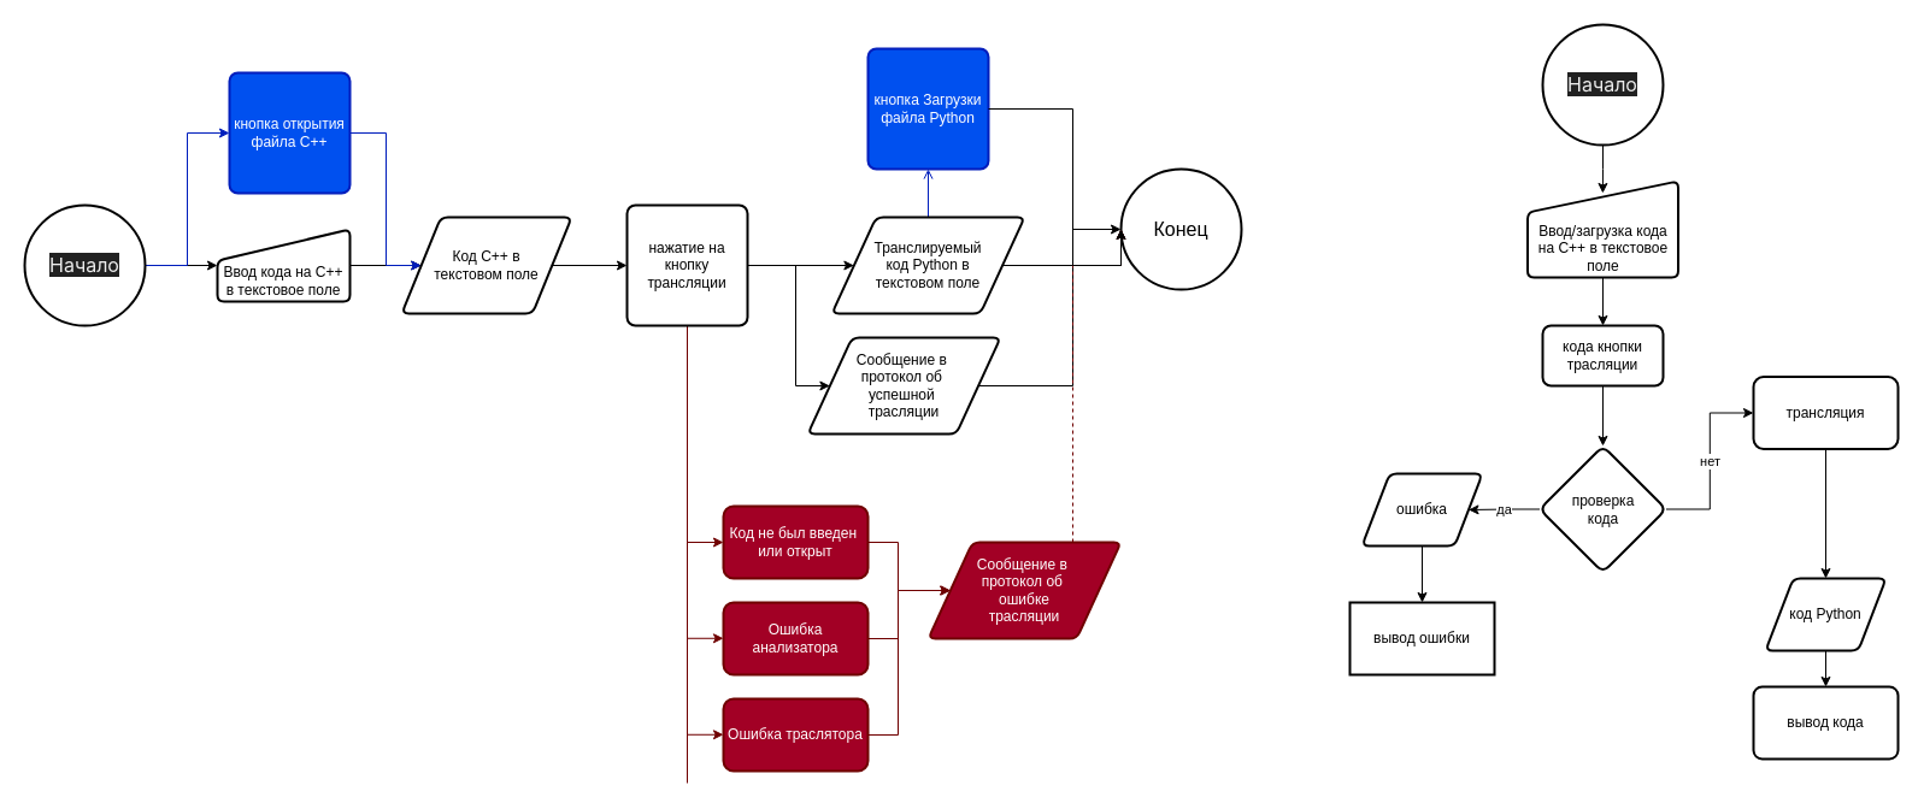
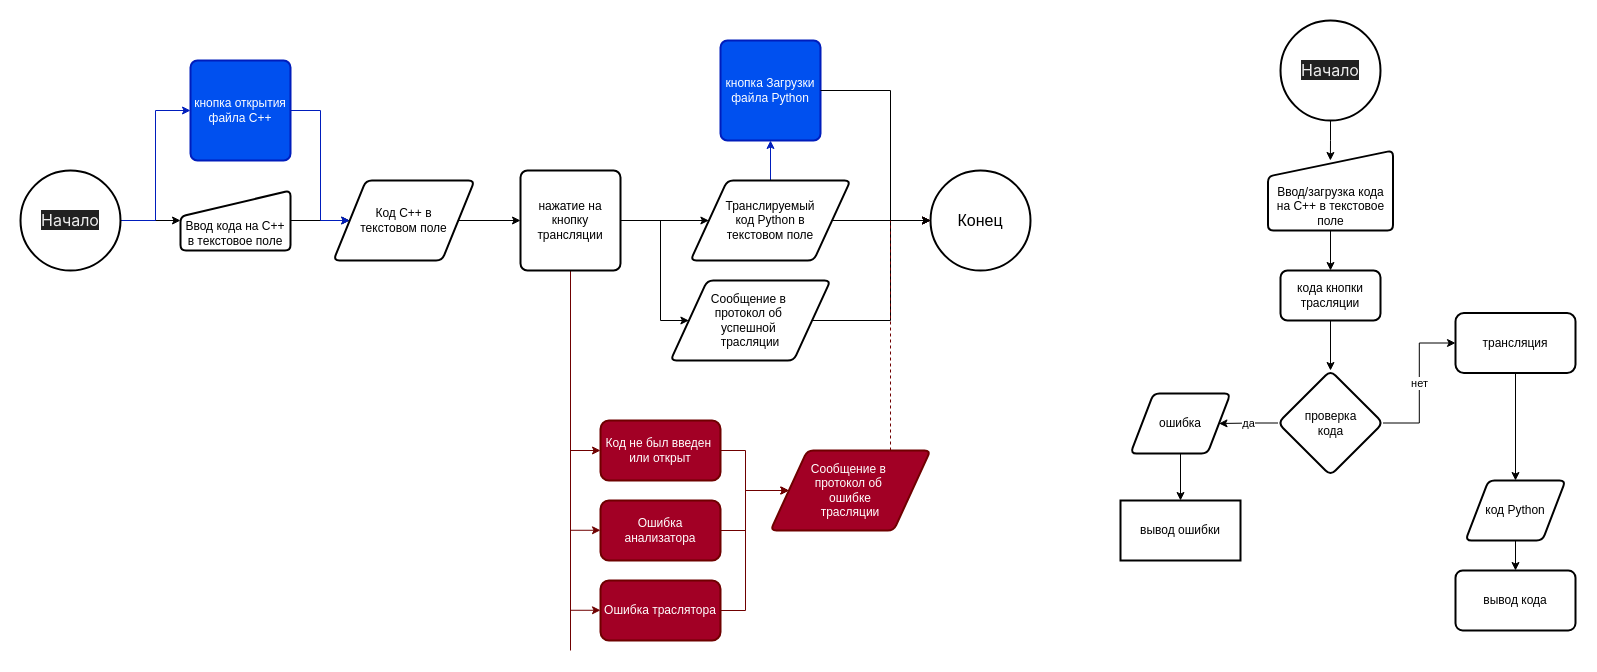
  <mxCell id="0" />
  <mxCell id="1" parent="0" />
  <mxCell id="2" style="edgeStyle=orthogonalEdgeStyle;rounded=0;orthogonalLoop=1;jettySize=auto;html=1;entryX=0;entryY=0.5;entryDx=0;entryDy=0;" edge="1" parent="1" source="4" target="6"><mxGeometry relative="1" as="geometry" /></mxCell>
  <mxCell id="3" style="edgeStyle=orthogonalEdgeStyle;rounded=0;orthogonalLoop=1;jettySize=auto;html=1;entryX=0;entryY=0.5;entryDx=0;entryDy=0;fillColor=#0050ef;strokeColor=#001DBC;" edge="1" parent="1" source="4" target="8"><mxGeometry relative="1" as="geometry" /></mxCell>
  <mxCell id="4" value="&lt;div style=&quot;&quot;&gt;&lt;font face=&quot;ui-sans-serif, -apple-system, system-ui, Segoe UI, Helvetica, Apple Color Emoji, Arial, sans-serif, Segoe UI Emoji, Segoe UI Symbol&quot; color=&quot;#ececec&quot;&gt;&lt;span style=&quot;font-size: 16px; background-color: rgb(33, 33, 33);&quot;&gt;Начало&lt;/span&gt;&lt;/font&gt;&lt;/div&gt;" style="strokeWidth=2;html=1;shape=mxgraph.flowchart.start_2;whiteSpace=wrap;align=center;" vertex="1" parent="1"><mxGeometry x="20" y="170" width="100" height="100" as="geometry" /></mxCell>
  <mxCell id="5" style="edgeStyle=orthogonalEdgeStyle;rounded=0;orthogonalLoop=1;jettySize=auto;html=1;entryX=0;entryY=0.5;entryDx=0;entryDy=0;" edge="1" parent="1" source="6" target="16"><mxGeometry relative="1" as="geometry" /></mxCell>
  <mxCell id="6" value="Ввод кода на С++ в текстовое поле" style="html=1;strokeWidth=2;shape=manualInput;whiteSpace=wrap;rounded=1;size=26;arcSize=11;verticalAlign=bottom;" vertex="1" parent="1"><mxGeometry x="180" y="190" width="110" height="60" as="geometry" /></mxCell>
  <mxCell id="7" style="edgeStyle=orthogonalEdgeStyle;rounded=0;orthogonalLoop=1;jettySize=auto;html=1;entryX=0;entryY=0.5;entryDx=0;entryDy=0;fillColor=#0050ef;strokeColor=#001DBC;" edge="1" parent="1" source="8" target="16"><mxGeometry relative="1" as="geometry"><Array as="points"><mxPoint x="320" y="110" /><mxPoint x="320" y="220" /></Array></mxGeometry></mxCell>
  <mxCell id="8" value="кнопка открытия файла C++" style="rounded=1;whiteSpace=wrap;html=1;absoluteArcSize=1;arcSize=14;strokeWidth=2;fillColor=#0050ef;fontColor=#ffffff;strokeColor=#001DBC;" vertex="1" parent="1"><mxGeometry x="190" y="60" width="100" height="100" as="geometry" /></mxCell>
  <mxCell id="9" style="edgeStyle=orthogonalEdgeStyle;rounded=0;orthogonalLoop=1;jettySize=auto;html=1;entryX=0;entryY=0.5;entryDx=0;entryDy=0;" edge="1" parent="1" source="12" target="14"><mxGeometry relative="1" as="geometry" /></mxCell>
  <mxCell id="10" style="edgeStyle=orthogonalEdgeStyle;rounded=0;orthogonalLoop=1;jettySize=auto;html=1;entryX=0;entryY=0.5;entryDx=0;entryDy=0;" edge="1" parent="1" source="12" target="18"><mxGeometry relative="1" as="geometry"><Array as="points"><mxPoint x="660" y="220" /><mxPoint x="660" y="320" /></Array></mxGeometry></mxCell>
  <mxCell id="11" style="edgeStyle=orthogonalEdgeStyle;rounded=0;orthogonalLoop=1;jettySize=auto;html=1;strokeWidth=1;endArrow=none;endFill=0;fillColor=#a20025;strokeColor=#6F0000;" edge="1" parent="1"><mxGeometry relative="1" as="geometry"><mxPoint x="570" y="650" as="targetPoint" /><mxPoint x="570" y="230" as="sourcePoint" /></mxGeometry></mxCell>
  <mxCell id="12" value="нажатие на кнопку трансляции" style="rounded=1;whiteSpace=wrap;html=1;absoluteArcSize=1;arcSize=14;strokeWidth=2;" vertex="1" parent="1"><mxGeometry x="520" y="170" width="100" height="100" as="geometry" /></mxCell>
- <mxCell id="13" style="edgeStyle=orthogonalEdgeStyle;rounded=0;orthogonalLoop=1;jettySize=auto;html=1;entryX=0.5;entryY=1;entryDx=0;entryDy=0;fillColor=#0050ef;strokeColor=#001DBC;endArrow=open;" edge="1" parent="1" source="14" target="17"><mxGeometry relative="1" as="geometry" /></mxCell>
+ <mxCell id="13" style="edgeStyle=orthogonalEdgeStyle;rounded=0;orthogonalLoop=1;jettySize=auto;html=1;entryX=0.5;entryY=1;entryDx=0;entryDy=0;fillColor=#0050ef;strokeColor=#001DBC;" edge="1" parent="1" source="14" target="17"><mxGeometry relative="1" as="geometry" /></mxCell>
  <mxCell id="14" value="Транслируемый &lt;br&gt;код Python в&lt;br&gt;текстовом поле" style="shape=parallelogram;html=1;strokeWidth=2;perimeter=parallelogramPerimeter;whiteSpace=wrap;rounded=1;arcSize=12;size=0.23;" vertex="1" parent="1"><mxGeometry x="690" y="180" width="160" height="80" as="geometry" /></mxCell>
  <mxCell id="15" style="edgeStyle=orthogonalEdgeStyle;rounded=0;orthogonalLoop=1;jettySize=auto;html=1;entryX=0;entryY=0.5;entryDx=0;entryDy=0;" edge="1" parent="1" source="16" target="12"><mxGeometry relative="1" as="geometry" /></mxCell>
  <mxCell id="16" value="Код С++ в &lt;br&gt;текстовом поле" style="shape=parallelogram;html=1;strokeWidth=2;perimeter=parallelogramPerimeter;whiteSpace=wrap;rounded=1;arcSize=12;size=0.23;" vertex="1" parent="1"><mxGeometry x="333" y="180" width="141" height="80" as="geometry" /></mxCell>
  <mxCell id="17" value="кнопка Загрузки файла Python" style="rounded=1;whiteSpace=wrap;html=1;absoluteArcSize=1;arcSize=14;strokeWidth=2;fillColor=#0050ef;fontColor=#ffffff;strokeColor=#001DBC;" vertex="1" parent="1"><mxGeometry x="720" y="40" width="100" height="100" as="geometry" /></mxCell>
  <mxCell id="18" value="Сообщение в&amp;nbsp;&lt;div&gt;протокол об&amp;nbsp;&lt;/div&gt;&lt;div&gt;успешной&amp;nbsp;&lt;/div&gt;&lt;div&gt;трасляции&lt;/div&gt;" style="shape=parallelogram;html=1;strokeWidth=2;perimeter=parallelogramPerimeter;whiteSpace=wrap;rounded=1;arcSize=12;size=0.23;" vertex="1" parent="1"><mxGeometry x="670" y="280" width="160" height="80" as="geometry" /></mxCell>
  <mxCell id="19" style="edgeStyle=orthogonalEdgeStyle;rounded=0;orthogonalLoop=1;jettySize=auto;html=1;entryX=0;entryY=0.5;entryDx=0;entryDy=0;fillColor=#a20025;strokeColor=#6F0000;" edge="1" parent="1" source="20" target="24"><mxGeometry relative="1" as="geometry" /></mxCell>
  <mxCell id="20" value="Код не был введен&amp;nbsp;&lt;br&gt;или открыт" style="whiteSpace=wrap;html=1;rounded=1;arcSize=14;strokeWidth=2;fillColor=#a20025;fontColor=#ffffff;strokeColor=#6F0000;" vertex="1" parent="1"><mxGeometry x="600" y="420" width="120" height="60" as="geometry" /></mxCell>
- <mxCell id="21" value="&lt;font style=&quot;font-size: 16px;&quot;&gt;Конец&lt;/font&gt;" style="strokeWidth=2;html=1;shape=mxgraph.flowchart.start_2;whiteSpace=wrap;" vertex="1" parent="1"><mxGeometry x="930" y="140" width="100" height="100" as="geometry" /></mxCell>
+ <mxCell id="21" value="&lt;font style=&quot;font-size: 16px;&quot;&gt;Конец&lt;/font&gt;" style="strokeWidth=2;html=1;shape=mxgraph.flowchart.start_2;whiteSpace=wrap;" vertex="1" parent="1"><mxGeometry x="930" y="170" width="100" height="100" as="geometry" /></mxCell>
  <mxCell id="22" style="edgeStyle=orthogonalEdgeStyle;rounded=0;orthogonalLoop=1;jettySize=auto;html=1;entryX=0;entryY=0.5;entryDx=0;entryDy=0;entryPerimeter=0;" edge="1" parent="1" source="14" target="21"><mxGeometry relative="1" as="geometry" /></mxCell>
  <mxCell id="23" style="edgeStyle=orthogonalEdgeStyle;rounded=0;orthogonalLoop=1;jettySize=auto;html=1;entryX=0;entryY=0.5;entryDx=0;entryDy=0;entryPerimeter=0;" edge="1" parent="1" source="18" target="21"><mxGeometry relative="1" as="geometry"><Array as="points"><mxPoint x="890" y="320" /><mxPoint x="890" y="220" /></Array></mxGeometry></mxCell>
  <mxCell id="24" value="Сообщение в&amp;nbsp;&lt;div&gt;протокол об&amp;nbsp;&lt;/div&gt;&lt;div&gt;ошибке&lt;/div&gt;&lt;div&gt;трасляции&lt;/div&gt;" style="shape=parallelogram;html=1;strokeWidth=2;perimeter=parallelogramPerimeter;whiteSpace=wrap;rounded=1;arcSize=12;size=0.23;fillColor=#a20025;fontColor=#ffffff;strokeColor=#6F0000;" vertex="1" parent="1"><mxGeometry x="770" y="450" width="160" height="80" as="geometry" /></mxCell>
  <mxCell id="25" style="edgeStyle=orthogonalEdgeStyle;rounded=0;orthogonalLoop=1;jettySize=auto;html=1;entryX=0;entryY=0.5;entryDx=0;entryDy=0;fillColor=#a20025;strokeColor=#6F0000;" edge="1" parent="1" source="26" target="24"><mxGeometry relative="1" as="geometry" /></mxCell>
  <mxCell id="26" value="Ошибка анализатора" style="whiteSpace=wrap;html=1;rounded=1;arcSize=14;strokeWidth=2;fillColor=#a20025;fontColor=#ffffff;strokeColor=#6F0000;" vertex="1" parent="1"><mxGeometry x="600" y="500" width="120" height="60" as="geometry" /></mxCell>
  <mxCell id="27" style="edgeStyle=orthogonalEdgeStyle;rounded=0;orthogonalLoop=1;jettySize=auto;html=1;entryX=0;entryY=0.5;entryDx=0;entryDy=0;entryPerimeter=0;fillColor=#a20025;strokeColor=#6F0000;dashed=1;" edge="1" parent="1" source="24" target="21"><mxGeometry relative="1" as="geometry"><Array as="points"><mxPoint x="890" y="220" /></Array></mxGeometry></mxCell>
  <mxCell id="28" value="" style="endArrow=classic;html=1;rounded=0;entryX=0;entryY=0.5;entryDx=0;entryDy=0;fillColor=#a20025;strokeColor=#6F0000;" edge="1" parent="1" target="20"><mxGeometry width="50" height="50" relative="1" as="geometry"><mxPoint x="570" y="450" as="sourcePoint" /><mxPoint x="530" y="450" as="targetPoint" /></mxGeometry></mxCell>
  <mxCell id="29" value="" style="endArrow=classic;html=1;rounded=0;entryX=0;entryY=0.5;entryDx=0;entryDy=0;fillColor=#a20025;strokeColor=#6F0000;" edge="1" parent="1"><mxGeometry width="50" height="50" relative="1" as="geometry"><mxPoint x="570" y="529.78" as="sourcePoint" /><mxPoint x="600" y="529.78" as="targetPoint" /></mxGeometry></mxCell>
  <mxCell id="30" style="edgeStyle=orthogonalEdgeStyle;rounded=0;orthogonalLoop=1;jettySize=auto;html=1;entryX=0;entryY=0.5;entryDx=0;entryDy=0;entryPerimeter=0;" edge="1" parent="1" source="17" target="21"><mxGeometry relative="1" as="geometry"><Array as="points"><mxPoint x="890" y="90" /><mxPoint x="890" y="220" /></Array></mxGeometry></mxCell>
  <mxCell id="31" style="edgeStyle=orthogonalEdgeStyle;rounded=0;orthogonalLoop=1;jettySize=auto;html=1;entryX=0.5;entryY=0;entryDx=0;entryDy=0;exitX=0.5;exitY=1;exitDx=0;exitDy=0;exitPerimeter=0;" edge="1" parent="1" source="32"><mxGeometry relative="1" as="geometry"><mxPoint x="1329.89" y="130" as="sourcePoint" /><mxPoint x="1329.89" y="160" as="targetPoint" /></mxGeometry></mxCell>
  <mxCell id="32" value="&lt;div style=&quot;&quot;&gt;&lt;font face=&quot;ui-sans-serif, -apple-system, system-ui, Segoe UI, Helvetica, Apple Color Emoji, Arial, sans-serif, Segoe UI Emoji, Segoe UI Symbol&quot; color=&quot;#ececec&quot;&gt;&lt;span style=&quot;font-size: 16px; background-color: rgb(33, 33, 33);&quot;&gt;Начало&lt;/span&gt;&lt;/font&gt;&lt;/div&gt;" style="strokeWidth=2;html=1;shape=mxgraph.flowchart.start_2;whiteSpace=wrap;align=center;" vertex="1" parent="1"><mxGeometry x="1280" y="20" width="100" height="100" as="geometry" /></mxCell>
  <mxCell id="33" style="edgeStyle=orthogonalEdgeStyle;rounded=0;orthogonalLoop=1;jettySize=auto;html=1;entryX=0.5;entryY=0;entryDx=0;entryDy=0;" edge="1" parent="1" source="34" target="36"><mxGeometry relative="1" as="geometry" /></mxCell>
  <mxCell id="34" value="Ввод/загрузка кода на С++ в текстовое поле" style="html=1;strokeWidth=2;shape=manualInput;whiteSpace=wrap;rounded=1;size=26;arcSize=11;verticalAlign=bottom;" vertex="1" parent="1"><mxGeometry x="1267.5" y="150" width="125" height="80" as="geometry" /></mxCell>
  <mxCell id="35" value="" style="edgeStyle=orthogonalEdgeStyle;rounded=0;orthogonalLoop=1;jettySize=auto;html=1;" edge="1" parent="1" source="36" target="42"><mxGeometry relative="1" as="geometry" /></mxCell>
  <mxCell id="36" value="кода кнопки трасляции" style="rounded=1;whiteSpace=wrap;html=1;absoluteArcSize=1;arcSize=14;strokeWidth=2;" vertex="1" parent="1"><mxGeometry x="1280" y="270" width="100" height="50" as="geometry" /></mxCell>
  <mxCell id="37" style="edgeStyle=orthogonalEdgeStyle;rounded=0;orthogonalLoop=1;jettySize=auto;html=1;entryX=0;entryY=0.5;entryDx=0;entryDy=0;fillColor=#a20025;strokeColor=#6F0000;" edge="1" parent="1" source="38" target="24"><mxGeometry relative="1" as="geometry"><Array as="points"><mxPoint x="745" y="610" /><mxPoint x="745" y="490" /></Array></mxGeometry></mxCell>
  <mxCell id="38" value="Ошибка траслятора" style="whiteSpace=wrap;html=1;rounded=1;arcSize=14;strokeWidth=2;fillColor=#a20025;fontColor=#ffffff;strokeColor=#6F0000;" vertex="1" parent="1"><mxGeometry x="600" y="580" width="120" height="60" as="geometry" /></mxCell>
  <mxCell id="39" value="" style="endArrow=classic;html=1;rounded=0;entryX=0;entryY=0.5;entryDx=0;entryDy=0;fillColor=#a20025;strokeColor=#6F0000;" edge="1" parent="1"><mxGeometry width="50" height="50" relative="1" as="geometry"><mxPoint x="570" y="609.78" as="sourcePoint" /><mxPoint x="600" y="609.78" as="targetPoint" /></mxGeometry></mxCell>
  <mxCell id="40" value="да" style="edgeStyle=orthogonalEdgeStyle;rounded=0;orthogonalLoop=1;jettySize=auto;html=1;entryX=1;entryY=0.5;entryDx=0;entryDy=0;" edge="1" parent="1" source="42" target="44"><mxGeometry relative="1" as="geometry" /></mxCell>
  <mxCell id="41" value="нет" style="edgeStyle=orthogonalEdgeStyle;rounded=0;orthogonalLoop=1;jettySize=auto;html=1;" edge="1" parent="1" source="42" target="47"><mxGeometry relative="1" as="geometry" /></mxCell>
  <mxCell id="42" value="проверка &lt;br&gt;кода" style="rhombus;whiteSpace=wrap;html=1;rounded=1;arcSize=14;strokeWidth=2;" vertex="1" parent="1"><mxGeometry x="1277.5" y="370" width="105" height="105" as="geometry" /></mxCell>
  <mxCell id="43" value="" style="edgeStyle=orthogonalEdgeStyle;rounded=0;orthogonalLoop=1;jettySize=auto;html=1;" edge="1" parent="1" source="44" target="45"><mxGeometry relative="1" as="geometry" /></mxCell>
  <mxCell id="44" value="ошибка" style="shape=parallelogram;html=1;strokeWidth=2;perimeter=parallelogramPerimeter;whiteSpace=wrap;rounded=1;arcSize=12;size=0.23;" vertex="1" parent="1"><mxGeometry x="1130" y="393" width="100" height="60" as="geometry" /></mxCell>
  <mxCell id="45" value="вывод ошибки" style="whiteSpace=wrap;html=1;strokeWidth=2;arcSize=12;rounded=0;" vertex="1" parent="1"><mxGeometry x="1120" y="500" width="120" height="60" as="geometry" /></mxCell>
  <mxCell id="46" style="edgeStyle=orthogonalEdgeStyle;rounded=0;orthogonalLoop=1;jettySize=auto;html=1;entryX=0.5;entryY=0;entryDx=0;entryDy=0;" edge="1" parent="1" source="47" target="49"><mxGeometry relative="1" as="geometry" /></mxCell>
  <mxCell id="47" value="трансляция" style="whiteSpace=wrap;html=1;rounded=1;arcSize=14;strokeWidth=2;" vertex="1" parent="1"><mxGeometry x="1455" y="312.5" width="120" height="60" as="geometry" /></mxCell>
  <mxCell id="48" style="edgeStyle=orthogonalEdgeStyle;rounded=0;orthogonalLoop=1;jettySize=auto;html=1;entryX=0.5;entryY=0;entryDx=0;entryDy=0;" edge="1" parent="1" source="49" target="50"><mxGeometry relative="1" as="geometry" /></mxCell>
  <mxCell id="49" value="код Python" style="shape=parallelogram;html=1;strokeWidth=2;perimeter=parallelogramPerimeter;whiteSpace=wrap;rounded=1;arcSize=12;size=0.23;" vertex="1" parent="1"><mxGeometry x="1465" y="480" width="100" height="60" as="geometry" /></mxCell>
  <mxCell id="50" value="вывод кода" style="whiteSpace=wrap;html=1;strokeWidth=2;rounded=1;arcSize=12;" vertex="1" parent="1"><mxGeometry x="1455" y="570" width="120" height="60" as="geometry" /></mxCell>
